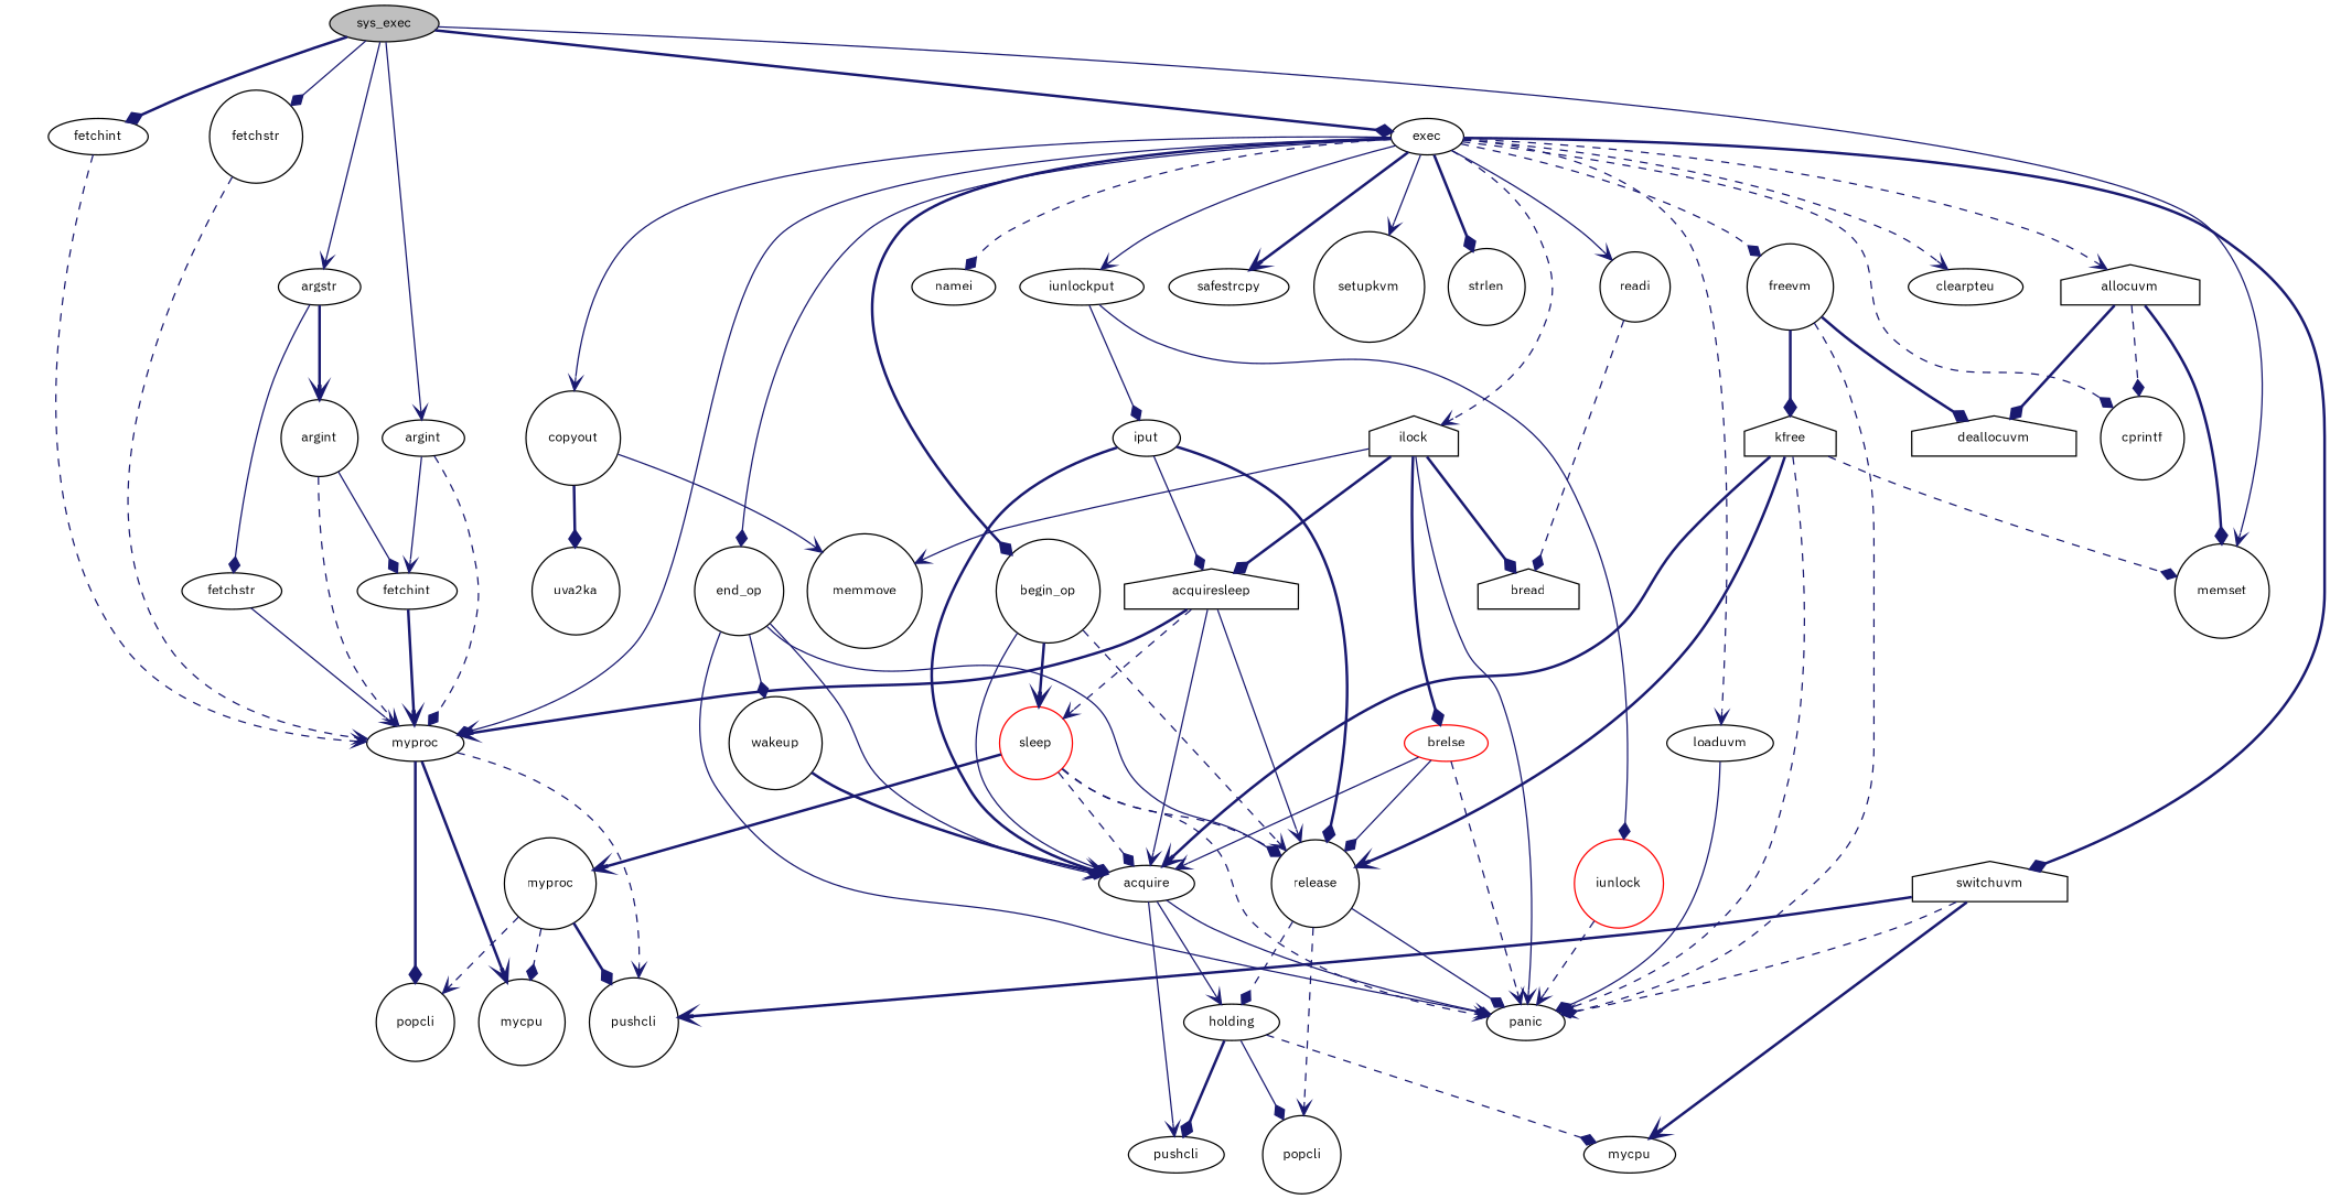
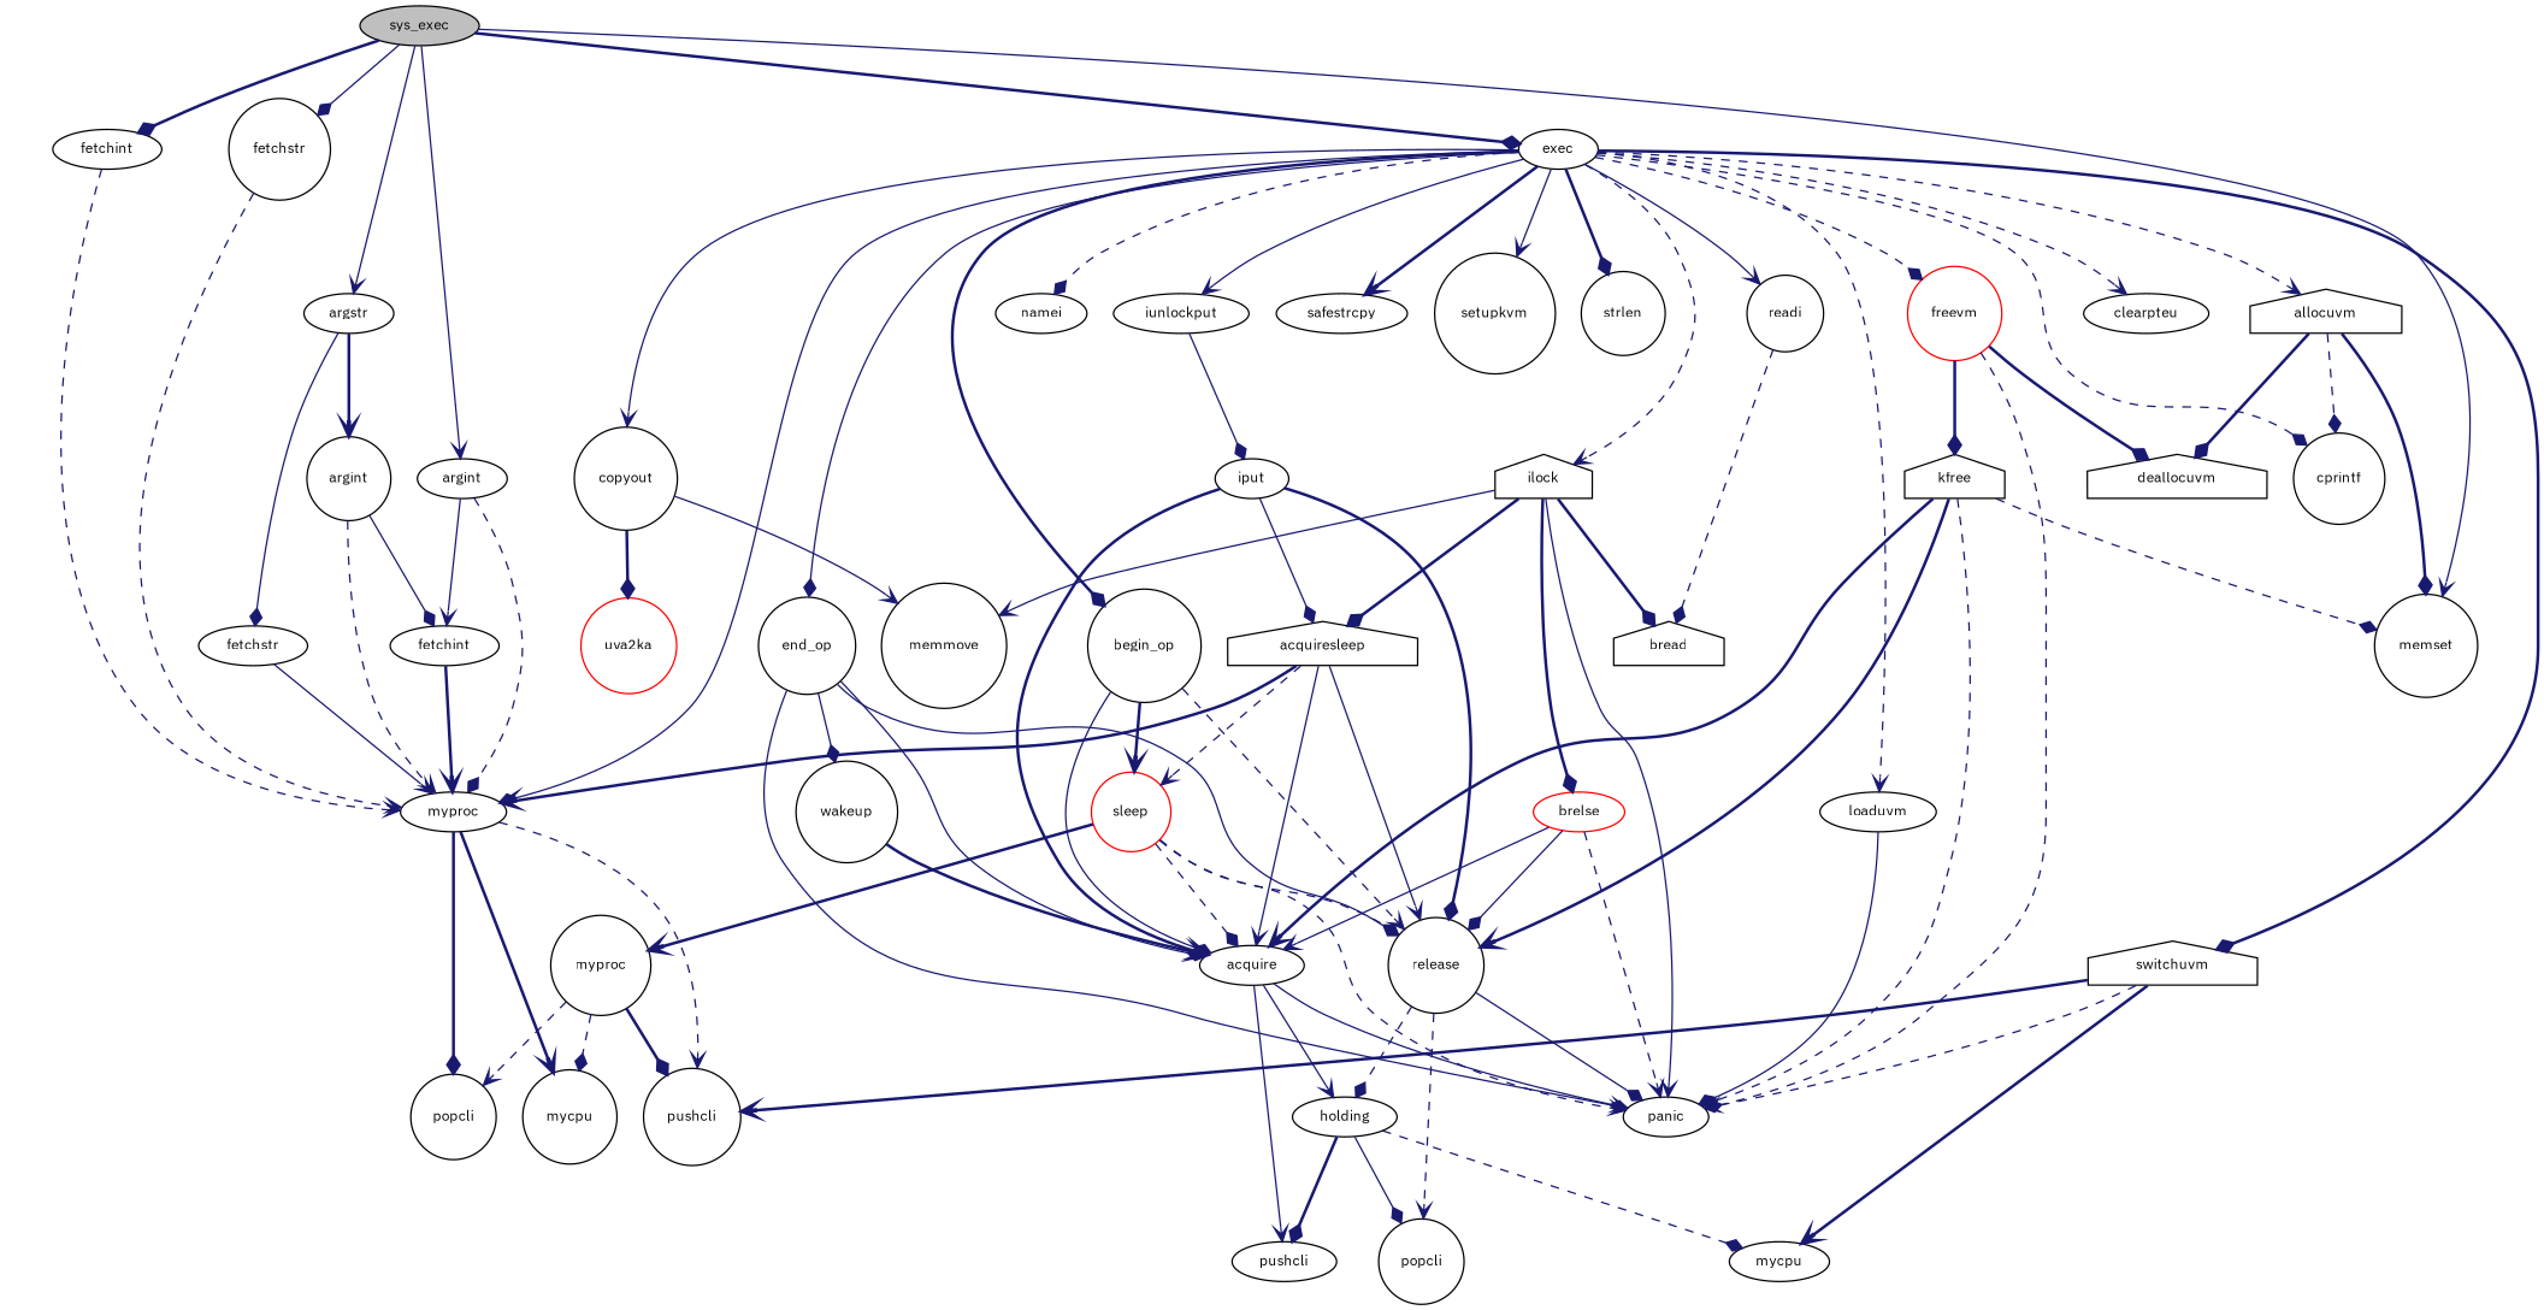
  digraph {
    fontname="IBM Plex Sans"
    rankdir=TB
    node [color=black fillcolor=white fontname="IBM Plex Sans" fontsize=10 shape=circle style=filled]
    edge [arrowhead=diamond color=midnightblue fontname="IBM Plex Sans" fontsize=10 labelfontname=Helvetica labelfontsize=10 style=solid]
    n1 [fillcolor=grey75 fontcolor=black height=0.2 label=sys_exec shape=ellipse width=0.4]
    n2 [height=0.2 label=argint shape=ellipse width=0.4]
    n3 [height=0.2 label=argstr shape=ellipse width=0.4]
    n4 [height=0.2 label=exec shape=ellipse width=0.4]
    n5 [height=0.2 label=memset width=0.4]
    n6 [height=0.2 label=fetchint shape=ellipse width=0.4]
    n7 [height=0.2 label=fetchstr width=0.4]
    n8 [height=0.2 label=fetchint shape=ellipse width=0.4]
    n9 [height=0.2 label=myproc shape=ellipse width=0.4]
    n10 [height=0.2 label=argint width=0.4]
    n11 [height=0.2 label=fetchstr shape=ellipse width=0.4]
    n12 [height=0.2 label=allocuvm shape=house width=0.4]
    n13 [height=0.2 label=cprintf width=0.4]
    n14 [height=0.2 label=begin_op width=0.4]
    n15 [height=0.2 label=clearpteu shape=ellipse width=0.4]
    n16 [height=0.2 label=copyout width=0.4]
    n17 [height=0.2 label=end_op width=0.4]
-   n18 [height=0.2 label=freevm width=0.4]
+   n18 [color=red height=0.2 label=freevm width=0.4]
    n19 [height=0.2 label=ilock shape=house width=0.4]
    n20 [height=0.2 label=iunlockput shape=ellipse width=0.4]
    n21 [height=0.2 label=loaduvm shape=ellipse width=0.4]
    n22 [height=0.2 label=namei shape=ellipse width=0.4]
    n23 [height=0.2 label=readi width=0.4]
    n24 [height=0.2 label=safestrcpy shape=ellipse width=0.4]
    n25 [height=0.2 label=setupkvm width=0.4]
    n26 [height=0.2 label=strlen width=0.4]
    n27 [height=0.2 label=switchuvm shape=house width=0.4]
    n28 [height=0.2 label=mycpu width=0.4]
    n29 [height=0.2 label=popcli width=0.4]
    n30 [height=0.2 label=pushcli width=0.4]
    n31 [height=0.2 label=deallocuvm shape=house width=0.4]
    n32 [height=0.2 label=acquire shape=ellipse width=0.4]
    n33 [height=0.2 label=release width=0.4]
    n34 [color=red height=0.2 label=sleep width=0.4]
    n35 [height=0.2 label=memmove width=0.4]
-   n36 [height=0.2 label=uva2ka width=0.4]
+   n36 [color=red height=0.2 label=uva2ka width=0.4]
    n37 [height=0.2 label=panic shape=ellipse width=0.4]
    n38 [height=0.2 label=wakeup width=0.4]
    n39 [height=0.2 label=kfree shape=house width=0.4]
    n40 [height=0.2 label=acquiresleep shape=house width=0.4]
    n41 [height=0.2 label=bread shape=house width=0.4]
    n42 [color=red height=0.2 label=brelse shape=ellipse width=0.4]
    n43 [height=0.2 label=iput shape=ellipse width=0.4]
-   n44 [color=red height=0.2 label=iunlock width=0.4]
    n45 [height=0.2 label=mycpu shape=ellipse width=0.4]
    n46 [height=0.2 label=holding shape=ellipse width=0.4]
    n47 [height=0.2 label=pushcli shape=ellipse width=0.4]
    n48 [height=0.2 label=popcli width=0.4]
    n49 [height=0.2 label=myproc width=0.4]
    n1 -> n2 [arrowhead=vee]
    n1 -> n3 [arrowhead=vee]
    n1 -> n4 [style=bold]
    n1 -> n5 [arrowhead=vee]
    n1 -> n6 [style=bold]
    n1 -> n7
    n2 -> n8 [arrowhead=vee]
    n2 -> n9 [style=dashed]
    n3 -> n10 [arrowhead=vee style=bold]
    n3 -> n11
    n4 -> n9
    n4 -> n12 [arrowhead=vee style=dashed]
    n4 -> n13 [style=dashed]
    n4 -> n14 [style=bold]
    n4 -> n15 [arrowhead=vee style=dashed]
    n4 -> n16 [arrowhead=vee]
    n4 -> n17
    n4 -> n18 [style=dashed]
    n4 -> n19 [arrowhead=vee style=dashed]
    n4 -> n20 [arrowhead=vee]
    n4 -> n21 [arrowhead=vee style=dashed]
    n4 -> n22 [style=dashed]
    n4 -> n23 [arrowhead=vee]
    n4 -> n24 [arrowhead=vee style=bold]
    n4 -> n25 [arrowhead=vee]
    n4 -> n26 [style=bold]
    n4 -> n27 [style=bold]
    n6 -> n9 [arrowhead=vee style=dashed]
    n7 -> n9 [arrowhead=vee style=dashed]
    n8 -> n9 [arrowhead=vee style=bold]
    n9 -> n28 [arrowhead=vee style=bold]
    n9 -> n29 [style=bold]
    n9 -> n30 [arrowhead=vee style=dashed]
    n10 -> n8
    n10 -> n9 [arrowhead=vee style=dashed]
    n11 -> n9 [arrowhead=vee]
    n12 -> n5 [style=bold]
    n12 -> n13 [style=dashed]
    n12 -> n31 [style=bold]
    n14 -> n32
    n14 -> n33 [arrowhead=vee style=dashed]
    n14 -> n34 [arrowhead=vee style=bold]
    n16 -> n35 [arrowhead=vee]
    n16 -> n36 [style=bold]
    n17 -> n32
    n17 -> n33
    n17 -> n37
    n17 -> n38
    n18 -> n31 [style=bold]
    n18 -> n37 [style=dashed]
    n18 -> n39 [style=bold]
    n19 -> n35 [arrowhead=vee]
    n19 -> n37 [arrowhead=vee]
    n19 -> n40 [style=bold]
    n19 -> n41 [style=bold]
    n19 -> n42 [style=bold]
    n20 -> n43
-   n20 -> n44
    n21 -> n37
    n23 -> n41 [style=dashed]
    n27 -> n30 [arrowhead=vee style=bold]
    n27 -> n37 [arrowhead=vee style=dashed]
    n27 -> n45 [arrowhead=vee style=bold]
    n32 -> n37 [arrowhead=vee]
    n32 -> n46 [arrowhead=vee]
    n32 -> n47 [arrowhead=vee]
    n33 -> n37
    n33 -> n46 [style=dashed]
    n33 -> n48 [arrowhead=vee style=dashed]
    n34 -> n32 [style=dashed]
    n34 -> n33 [style=dashed]
    n34 -> n37 [arrowhead=vee style=dashed]
    n34 -> n49 [arrowhead=vee style=bold]
    n38 -> n32 [arrowhead=vee style=bold]
    n39 -> n5 [style=dashed]
    n39 -> n32 [arrowhead=vee style=bold]
    n39 -> n33 [arrowhead=vee style=bold]
    n39 -> n37 [style=dashed]
    n40 -> n9 [arrowhead=vee style=bold]
    n40 -> n32 [arrowhead=vee]
    n40 -> n33 [arrowhead=vee]
    n40 -> n34 [arrowhead=vee style=dashed]
    n42 -> n32 [arrowhead=vee]
    n42 -> n33
    n42 -> n37 [arrowhead=vee style=dashed]
    n43 -> n32 [arrowhead=vee style=bold]
    n43 -> n33 [style=bold]
    n43 -> n40
-   n44 -> n37 [arrowhead=vee style=dashed]
    n46 -> n45 [style=dashed]
    n46 -> n47 [style=bold]
    n46 -> n48
    n49 -> n28 [style=dashed]
    n49 -> n29 [arrowhead=vee style=dashed]
    n49 -> n30 [style=bold]
  }
